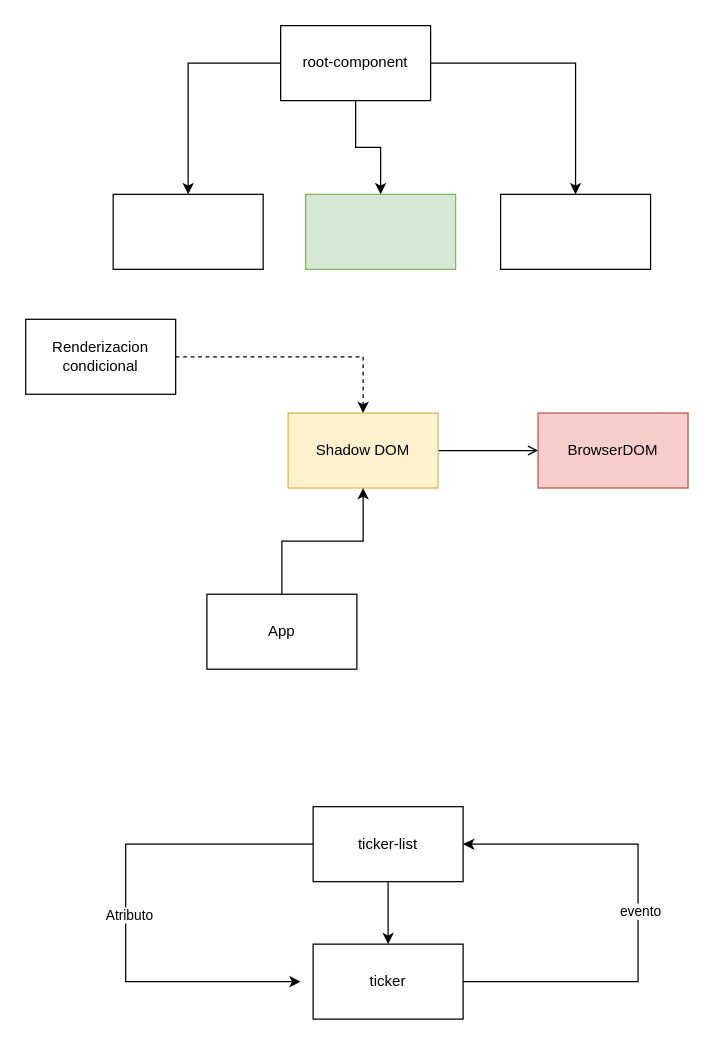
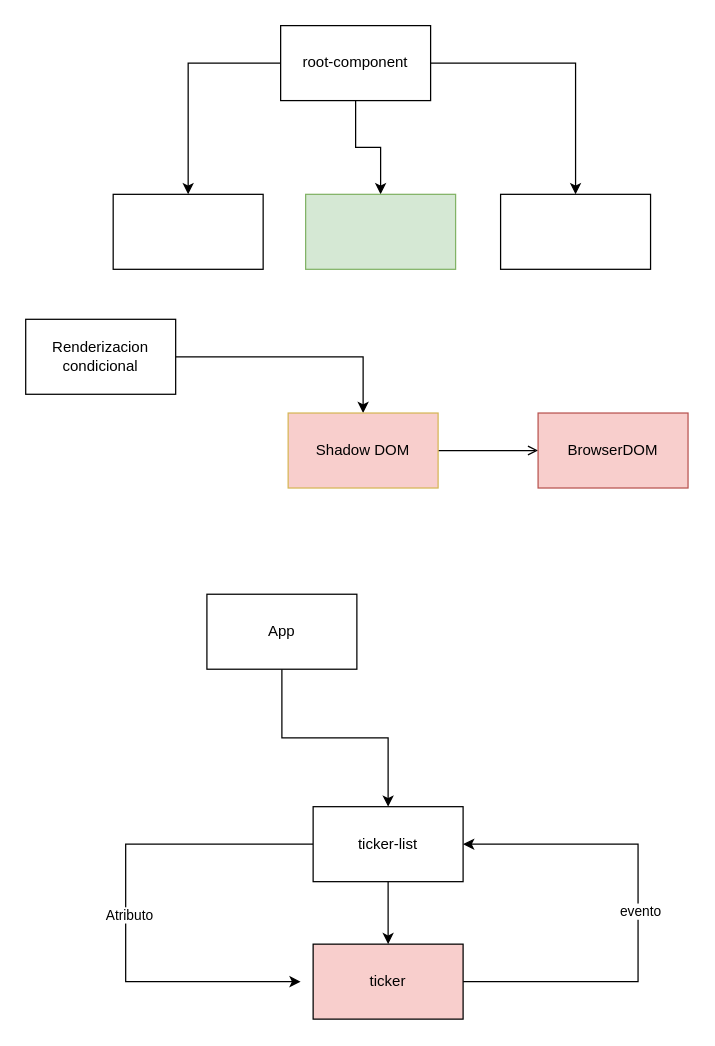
  <mxCell id="0" />
  <mxCell id="1" parent="0" />
  <mxCell id="2" style="edgeStyle=orthogonalEdgeStyle;rounded=0;orthogonalLoop=1;jettySize=auto;html=1;entryX=0.5;entryY=0;entryDx=0;entryDy=0;" edge="1" parent="1" source="5" target="6"><mxGeometry relative="1" as="geometry" /></mxCell>
  <mxCell id="3" style="edgeStyle=orthogonalEdgeStyle;rounded=0;orthogonalLoop=1;jettySize=auto;html=1;entryX=0.5;entryY=0;entryDx=0;entryDy=0;" edge="1" parent="1" source="5" target="7"><mxGeometry relative="1" as="geometry" /></mxCell>
  <mxCell id="4" style="edgeStyle=orthogonalEdgeStyle;rounded=0;orthogonalLoop=1;jettySize=auto;html=1;entryX=0.5;entryY=0;entryDx=0;entryDy=0;" edge="1" parent="1" source="5" target="8"><mxGeometry relative="1" as="geometry" /></mxCell>
  <mxCell id="5" value="root-component" style="rounded=0;whiteSpace=wrap;html=1;" vertex="1" parent="1"><mxGeometry x="224" y="20" width="120" height="60" as="geometry" /></mxCell>
  <mxCell id="6" value="" style="rounded=0;whiteSpace=wrap;html=1;" vertex="1" parent="1"><mxGeometry x="90" y="155" width="120" height="60" as="geometry" /></mxCell>
  <mxCell id="7" value="" style="rounded=0;whiteSpace=wrap;html=1;fillColor=#d5e8d4;strokeColor=#82b366;" vertex="1" parent="1"><mxGeometry x="244" y="155" width="120" height="60" as="geometry" /></mxCell>
  <mxCell id="8" value="" style="rounded=0;whiteSpace=wrap;html=1;" vertex="1" parent="1"><mxGeometry x="400" y="155" width="120" height="60" as="geometry" /></mxCell>
- <mxCell id="9" value="" style="edgeStyle=orthogonalEdgeStyle;rounded=0;orthogonalLoop=1;jettySize=auto;html=1;dashed=1;" edge="1" parent="1" source="10" target="12"><mxGeometry relative="1" as="geometry" /></mxCell>
+ <mxCell id="9" value="" style="edgeStyle=orthogonalEdgeStyle;rounded=0;orthogonalLoop=1;jettySize=auto;html=1;" edge="1" parent="1" source="10" target="12"><mxGeometry relative="1" as="geometry" /></mxCell>
  <mxCell id="10" value="Renderizacion&lt;br&gt;condicional" style="rounded=0;whiteSpace=wrap;html=1;" vertex="1" parent="1"><mxGeometry x="20" y="255" width="120" height="60" as="geometry" /></mxCell>
  <mxCell id="11" value="" style="edgeStyle=orthogonalEdgeStyle;rounded=0;orthogonalLoop=1;jettySize=auto;html=1;endArrow=open;" edge="1" parent="1" source="12" target="13"><mxGeometry relative="1" as="geometry" /></mxCell>
- <mxCell id="12" value="Shadow DOM" style="rounded=0;whiteSpace=wrap;html=1;fillColor=#fff2cc;strokeColor=#d6b656;" vertex="1" parent="1"><mxGeometry x="230" y="330" width="120" height="60" as="geometry" /></mxCell>
+ <mxCell id="12" value="Shadow DOM" style="rounded=0;whiteSpace=wrap;html=1;fillColor=#f8cecc;strokeColor=#d6b656;" vertex="1" parent="1"><mxGeometry x="230" y="330" width="120" height="60" as="geometry" /></mxCell>
  <mxCell id="13" value="BrowserDOM" style="rounded=0;whiteSpace=wrap;html=1;fillColor=#f8cecc;strokeColor=#b85450;" vertex="1" parent="1"><mxGeometry x="430" y="330" width="120" height="60" as="geometry" /></mxCell>
- <mxCell id="14" style="edgeStyle=orthogonalEdgeStyle;rounded=0;orthogonalLoop=1;jettySize=auto;html=1;" edge="1" parent="1" source="15" target="12"><mxGeometry relative="1" as="geometry" /></mxCell>
+ <mxCell id="14" style="edgeStyle=orthogonalEdgeStyle;rounded=0;orthogonalLoop=1;jettySize=auto;html=1;entryX=0.5;entryY=0;entryDx=0;entryDy=0;" edge="1" parent="1" source="15" target="19"><mxGeometry relative="1" as="geometry" /></mxCell>
  <mxCell id="15" value="App" style="rounded=0;whiteSpace=wrap;html=1;" vertex="1" parent="1"><mxGeometry x="165" y="475" width="120" height="60" as="geometry" /></mxCell>
  <mxCell id="16" value="" style="edgeStyle=orthogonalEdgeStyle;rounded=0;orthogonalLoop=1;jettySize=auto;html=1;" edge="1" parent="1" source="19" target="22"><mxGeometry relative="1" as="geometry" /></mxCell>
  <mxCell id="17" style="edgeStyle=orthogonalEdgeStyle;rounded=0;orthogonalLoop=1;jettySize=auto;html=1;" edge="1" parent="1" source="19"><mxGeometry relative="1" as="geometry"><mxPoint x="240" y="785" as="targetPoint" /><Array as="points"><mxPoint x="100" y="675" /><mxPoint x="100" y="785" /></Array></mxGeometry></mxCell>
  <mxCell id="18" value="Atributo" style="edgeLabel;html=1;align=center;verticalAlign=middle;resizable=0;points=[];" vertex="1" connectable="0" parent="17"><mxGeometry x="0.03" y="2" relative="1" as="geometry"><mxPoint as="offset" /></mxGeometry></mxCell>
  <mxCell id="19" value="ticker-list" style="rounded=0;whiteSpace=wrap;html=1;" vertex="1" parent="1"><mxGeometry x="250" y="645" width="120" height="60" as="geometry" /></mxCell>
  <mxCell id="20" style="edgeStyle=orthogonalEdgeStyle;rounded=0;orthogonalLoop=1;jettySize=auto;html=1;entryX=1;entryY=0.5;entryDx=0;entryDy=0;" edge="1" parent="1" source="22" target="19"><mxGeometry relative="1" as="geometry"><Array as="points"><mxPoint x="510" y="785" /><mxPoint x="510" y="675" /></Array></mxGeometry></mxCell>
  <mxCell id="21" value="evento" style="edgeLabel;html=1;align=center;verticalAlign=middle;resizable=0;points=[];" vertex="1" connectable="0" parent="20"><mxGeometry x="0.01" y="-1" relative="1" as="geometry"><mxPoint as="offset" /></mxGeometry></mxCell>
- <mxCell id="22" value="ticker" style="whiteSpace=wrap;html=1;rounded=0;" vertex="1" parent="1"><mxGeometry x="250" y="755" width="120" height="60" as="geometry" /></mxCell>
+ <mxCell id="22" value="ticker" style="whiteSpace=wrap;html=1;rounded=0;fillColor=#f8cecc;" vertex="1" parent="1"><mxGeometry x="250" y="755" width="120" height="60" as="geometry" /></mxCell>
